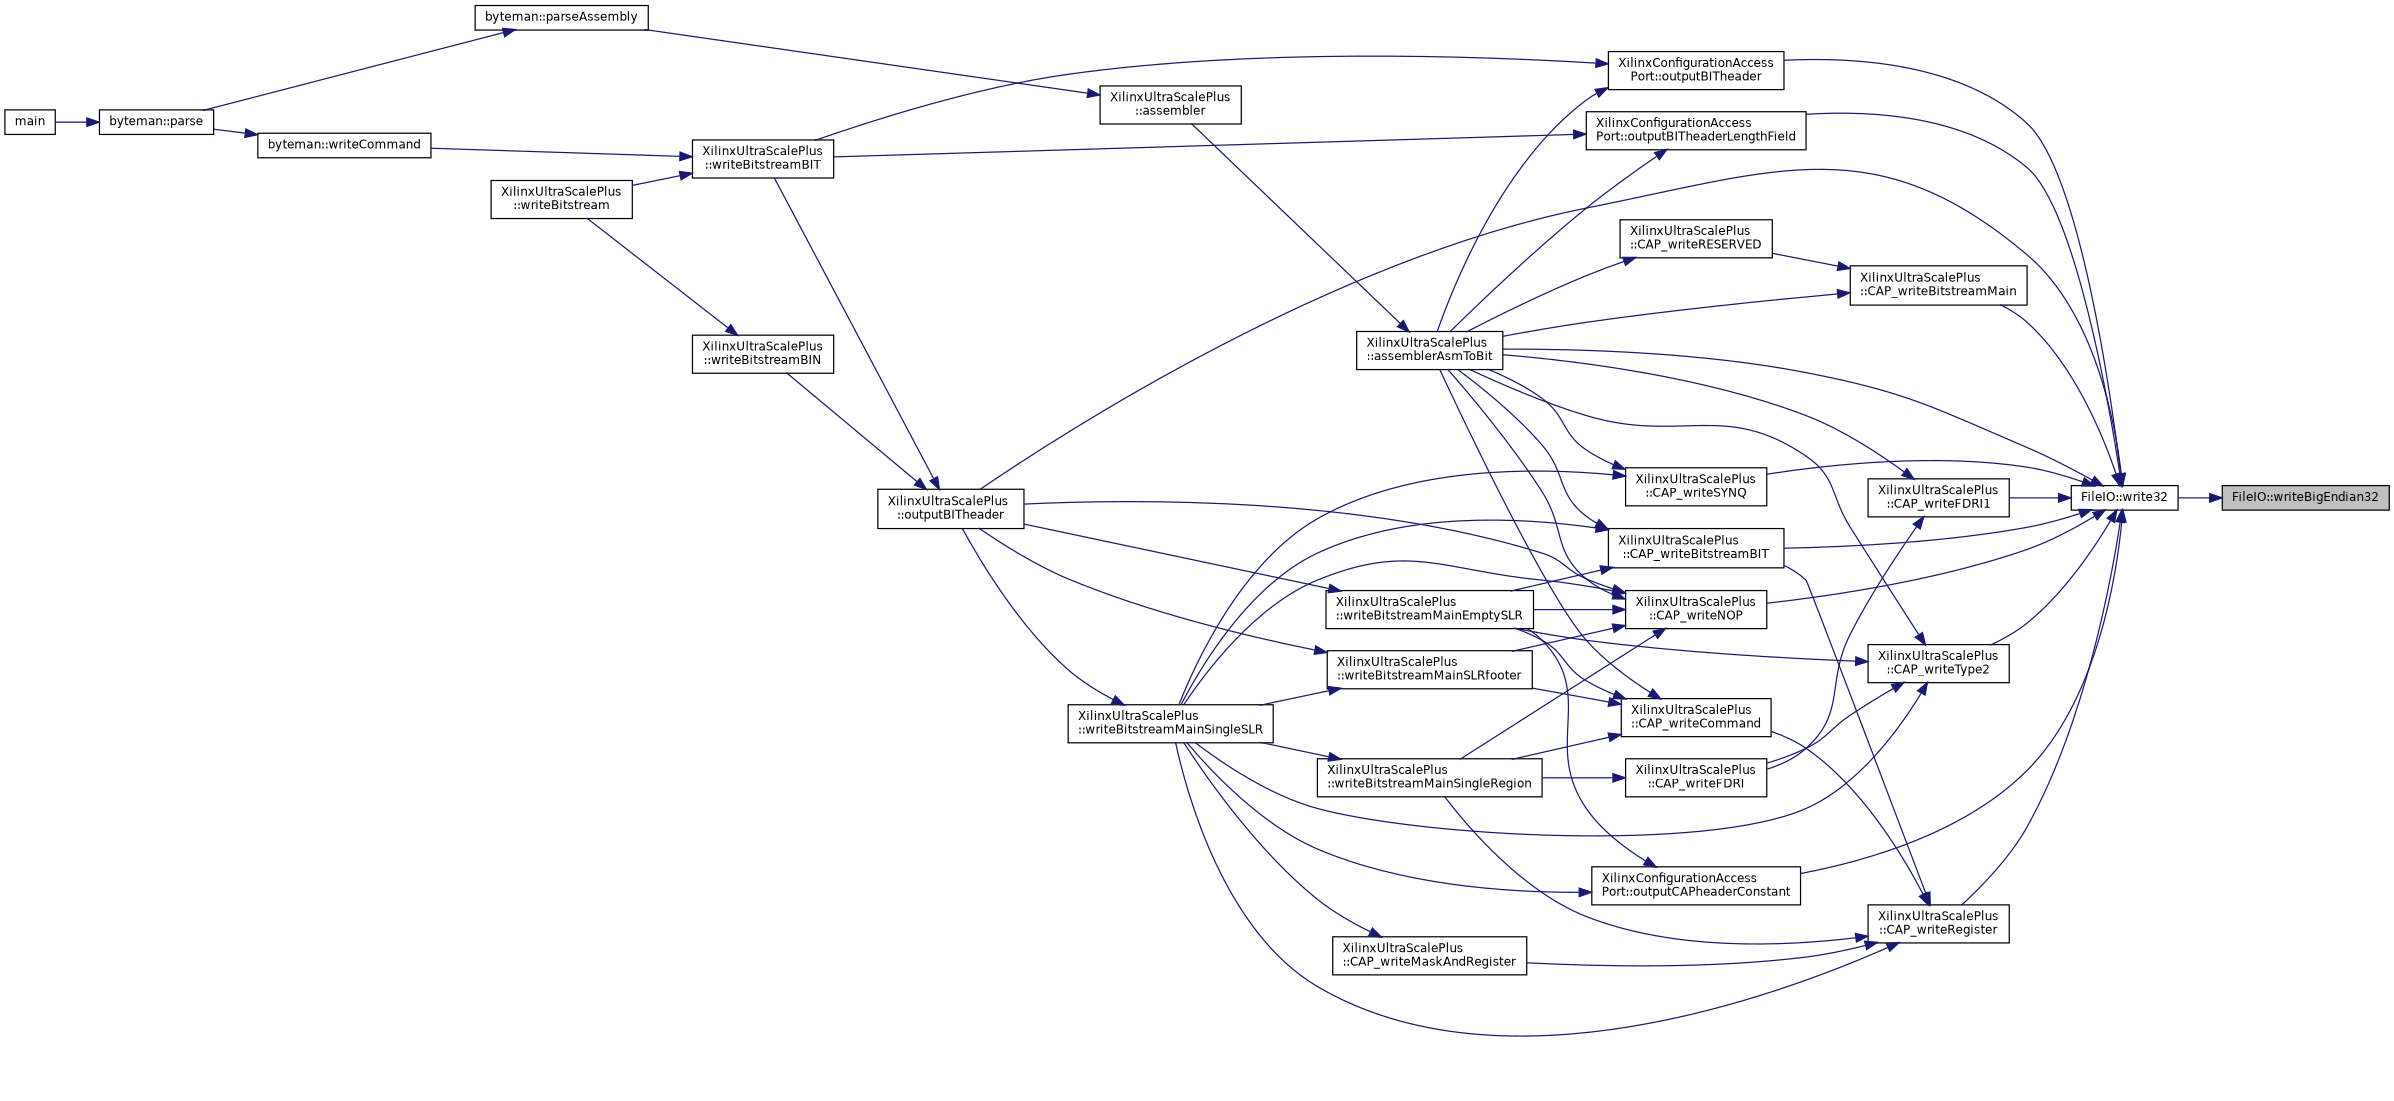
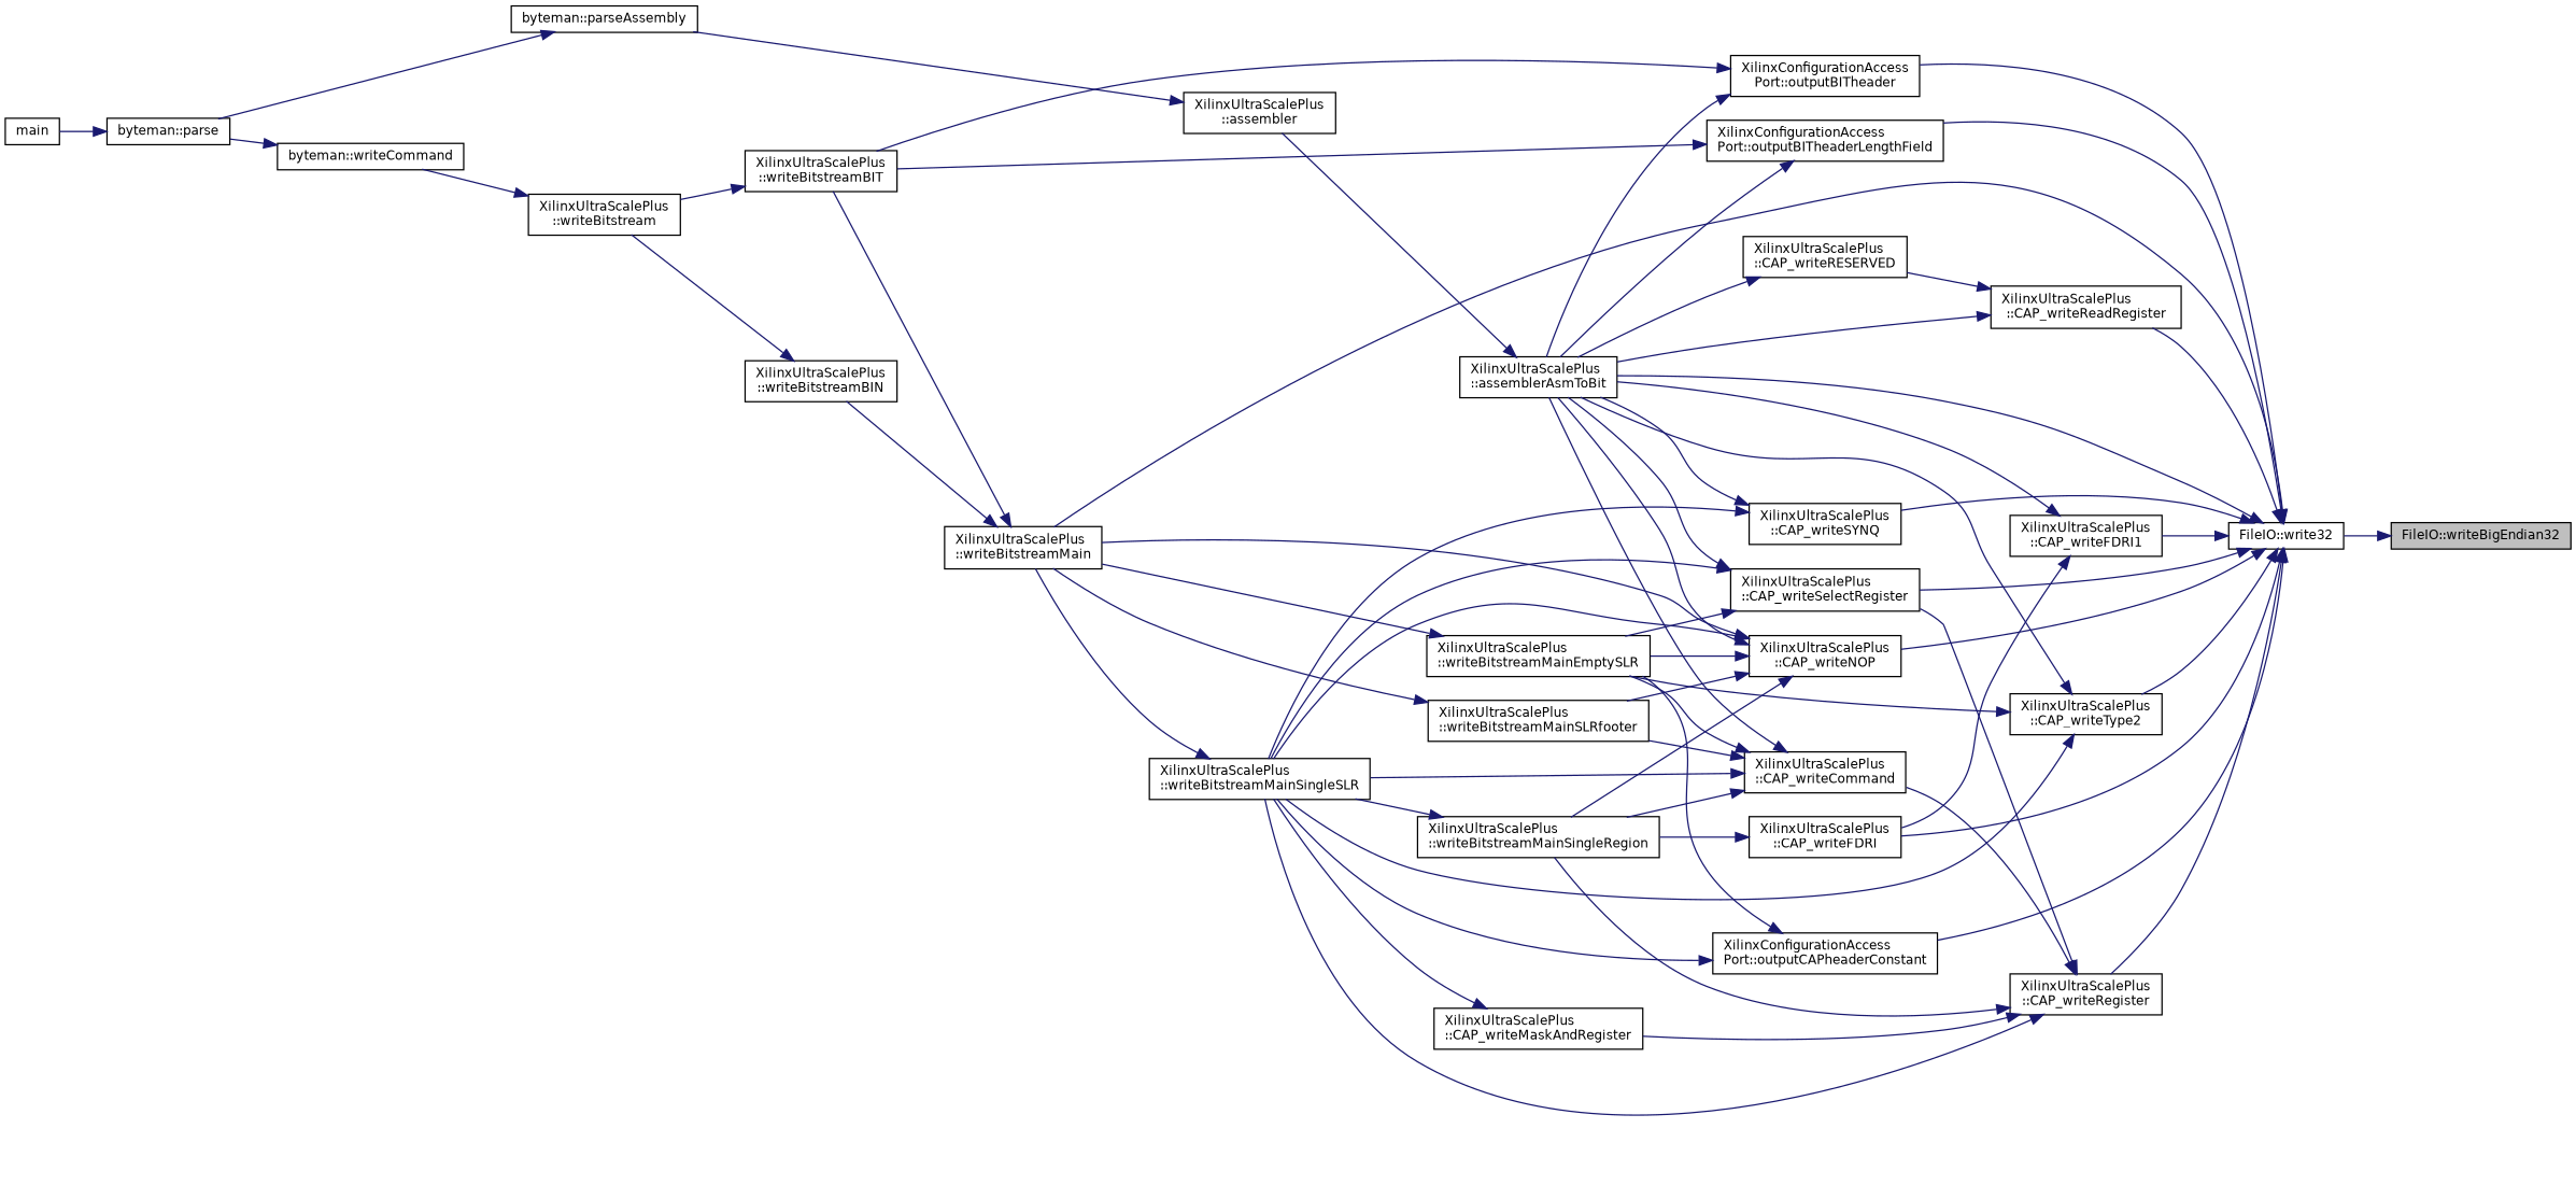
  digraph {
    rankdir=RL
    node [color=black fillcolor=white fontname=Helvetica fontsize=10 shape=record style=filled]
    edge [color=midnightblue dir=back fontname=Helvetica fontsize=10 labelfontname=Helvetica labelfontsize=10 style=solid]
    n1 [fillcolor=grey75 fontcolor=black height=0.2 label="FileIO::writeBigEndian32" width=0.4]
    n2 [height=0.2 label="FileIO::write32" width=0.4]
    n3 [height=0.2 label="XilinxUltraScalePlus\l::assemblerAsmToBit" width=0.4]
    n4 [height=0.2 label="XilinxUltraScalePlus\l::CAP_writeFDRI1" width=0.4]
-   n5 [height=0.2 label="XilinxUltraScalePlus\l::outputBITheader" width=0.4]
+   n5 [height=0.2 label="XilinxUltraScalePlus\l::writeBitstreamMain" width=0.4]
    n6 [height=0.2 label="XilinxUltraScalePlus\l::CAP_writeNOP" width=0.4]
-   n7 [height=0.2 label="XilinxUltraScalePlus\l::CAP_writeBitstreamMain" width=0.4]
+   n7 [height=0.2 label="XilinxUltraScalePlus\l::CAP_writeReadRegister" width=0.4]
    n8 [height=0.2 label="XilinxUltraScalePlus\l::CAP_writeRegister" width=0.4]
-   n9 [height=0.2 label="XilinxUltraScalePlus\l::CAP_writeBitstreamBIT" width=0.4]
+   n9 [height=0.2 label="XilinxUltraScalePlus\l::CAP_writeSelectRegister" width=0.4]
    n10 [height=0.2 label="XilinxUltraScalePlus\l::CAP_writeSYNQ" width=0.4]
    n11 [height=0.2 label="XilinxUltraScalePlus\l::CAP_writeType2" width=0.4]
    n12 [height=0.2 label="XilinxConfigurationAccess\lPort::outputBITheader" width=0.4]
    n13 [height=0.2 label="XilinxConfigurationAccess\lPort::outputBITheaderLengthField" width=0.4]
    n14 [height=0.2 label="XilinxConfigurationAccess\lPort::outputCAPheaderConstant" width=0.4]
    n15 [height=0.2 label="XilinxUltraScalePlus\l::assembler" width=0.4]
    n16 [height=0.2 label="XilinxUltraScalePlus\l::CAP_writeFDRI" width=0.4]
    n17 [height=0.2 label="XilinxUltraScalePlus\l::writeBitstreamBIN" width=0.4]
    n18 [height=0.2 label="XilinxUltraScalePlus\l::writeBitstreamBIT" width=0.4]
    n19 [height=0.2 label="XilinxUltraScalePlus\l::writeBitstreamMainSingleRegion" width=0.4]
    n20 [height=0.2 label="XilinxUltraScalePlus\l::writeBitstreamMainSingleSLR" width=0.4]
    n21 [height=0.2 label="XilinxUltraScalePlus\l::writeBitstreamMainEmptySLR" width=0.4]
    n22 [height=0.2 label="XilinxUltraScalePlus\l::writeBitstreamMainSLRfooter" width=0.4]
    n23 [height=0.2 label="XilinxUltraScalePlus\l::CAP_writeRESERVED" width=0.4]
    n24 [height=0.2 label="XilinxUltraScalePlus\l::CAP_writeCommand" width=0.4]
    n25 [height=0.2 label="XilinxUltraScalePlus\l::CAP_writeMaskAndRegister" width=0.4]
    n26 [height=0.2 label="byteman::parseAssembly" width=0.4]
    n27 [height=0.2 label="byteman::parse" width=0.4]
    n28 [height=0.2 label=main width=0.4]
    n29 [height=0.2 label="XilinxUltraScalePlus\l::writeBitstream" width=0.4]
    n30 [height=0.2 label="byteman::writeCommand" width=0.4]
    n1 -> n2
    n2 -> n3
    n2 -> n4
    n2 -> n5
    n2 -> n6
    n2 -> n7
    n2 -> n8
    n2 -> n9
    n2 -> n10
    n2 -> n11
    n2 -> n12
    n2 -> n13
    n2 -> n14
    n3 -> n15
    n4 -> n3
    n4 -> n16
    n5 -> n17
    n5 -> n18
    n6 -> n3
    n6 -> n5
    n6 -> n19
    n6 -> n20
    n6 -> n21
    n6 -> n22
    n7 -> n3
    n7 -> n23
    n8 -> n9
    n8 -> n19
    n8 -> n20
    n8 -> n24
    n8 -> n25
    n9 -> n3
    n9 -> n20
    n9 -> n21
    n10 -> n3
    n10 -> n20
    n11 -> n3
-   n11 -> n16
+   n2 -> n16
    n11 -> n20
    n11 -> n21
    n12 -> n3
    n12 -> n18
    n13 -> n3
    n13 -> n18
    n14 -> n20
    n14 -> n21
    n15 -> n26
    n16 -> n19
    n17 -> n29
    n18 -> n29
    n19 -> n20
    n20 -> n5
    n21 -> n5
    n22 -> n5
    n23 -> n3
    n24 -> n3
    n24 -> n19
-   n22 -> n20
+   n24 -> n20
    n24 -> n21
    n24 -> n22
    n25 -> n20
    n26 -> n27
    n27 -> n28
-   n18 -> n30
+   n29 -> n30
    n30 -> n27
  }
